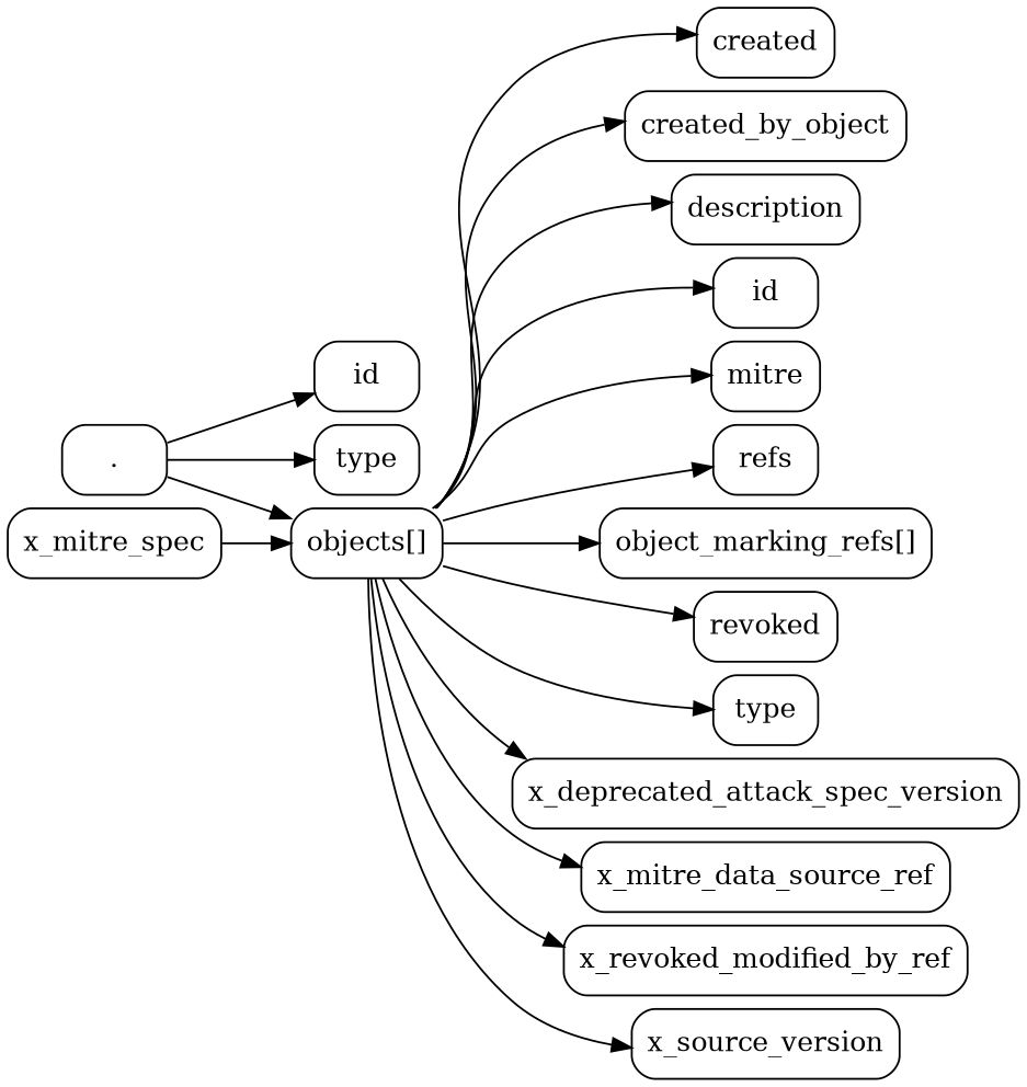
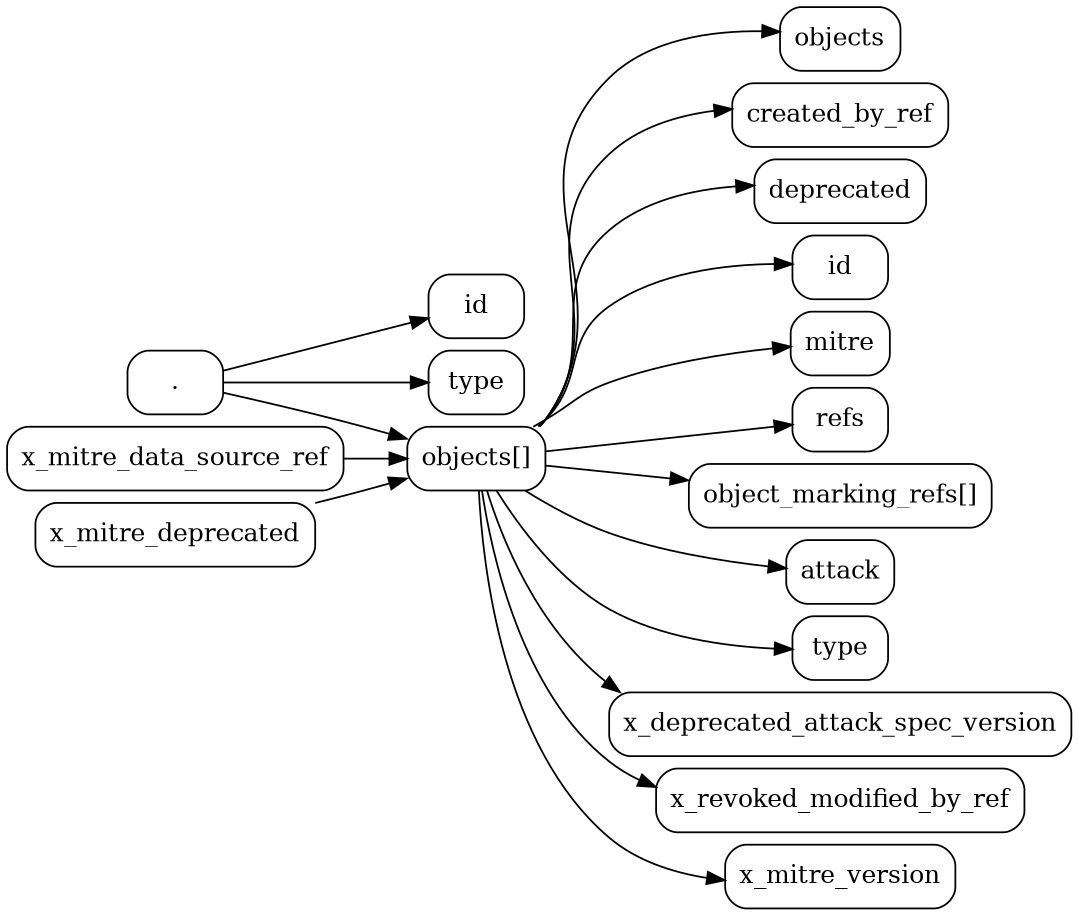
  digraph {
    nodesep=0.1
    rankdir=LR
    ranksep=0.5
    splines=true
    node [shape=box style=rounded]
    "."
    id
    "objects[]"
    type
-   n5 [label=created]
-   n6 [label=created_by_object]
-   n7 [label=description]
+   n5 [label=objects]
+   n6 [label=created_by_ref]
+   n7 [label=deprecated]
    n8 [label=id]
    n9 [label=mitre]
    n10 [label=refs]
    n11 [label="object_marking_refs[]"]
-   n12 [label=revoked]
+   n12 [label=attack]
    n13 [label=type]
    n14 [label=x_deprecated_attack_spec_version]
    n15 [label=x_mitre_data_source_ref]
    n16 [label=x_revoked_modified_by_ref]
-   n17 [label=x_source_version]
-   n18 [label=x_mitre_spec]
+   n17 [label=x_mitre_version]
+   n18 [label=x_mitre_deprecated]
    "." -> id
    "." -> "objects[]"
    "." -> type
    "objects[]" -> n5
    "objects[]" -> n6
    "objects[]" -> n7
    "objects[]" -> n8
    "objects[]" -> n9
    "objects[]" -> n10
    "objects[]" -> n11
    "objects[]" -> n12
    "objects[]" -> n13
    "objects[]" -> n14
-   "objects[]" -> n15
+   n15 -> "objects[]"
    "objects[]" -> n16
    "objects[]" -> n17
    n18 -> "objects[]"
  }
